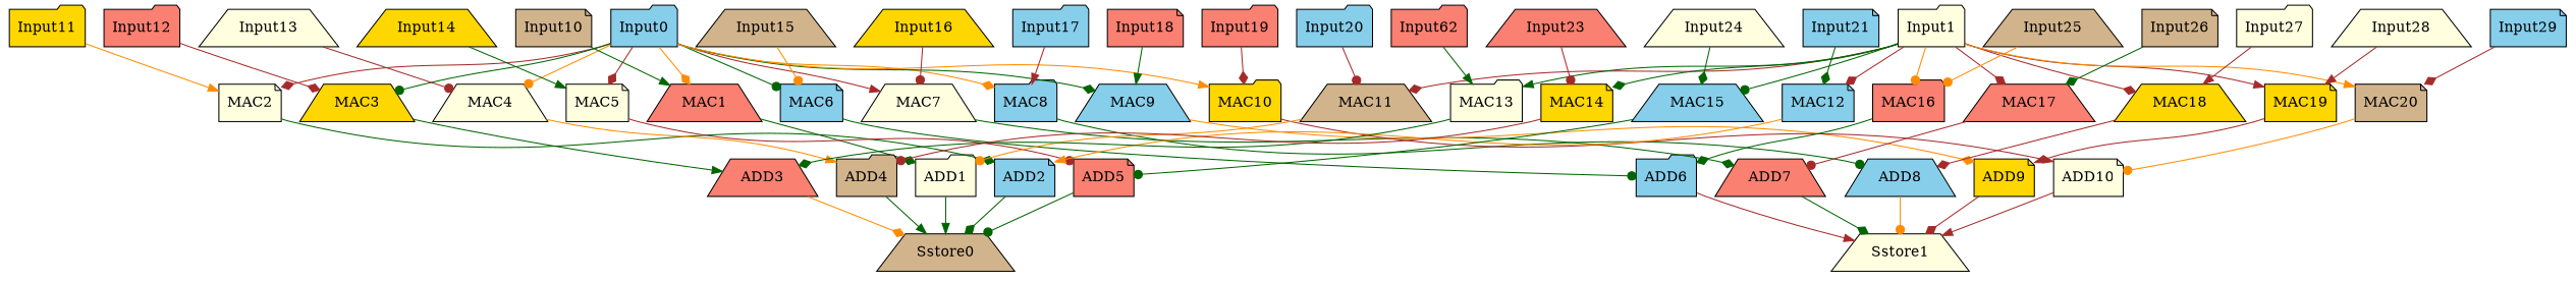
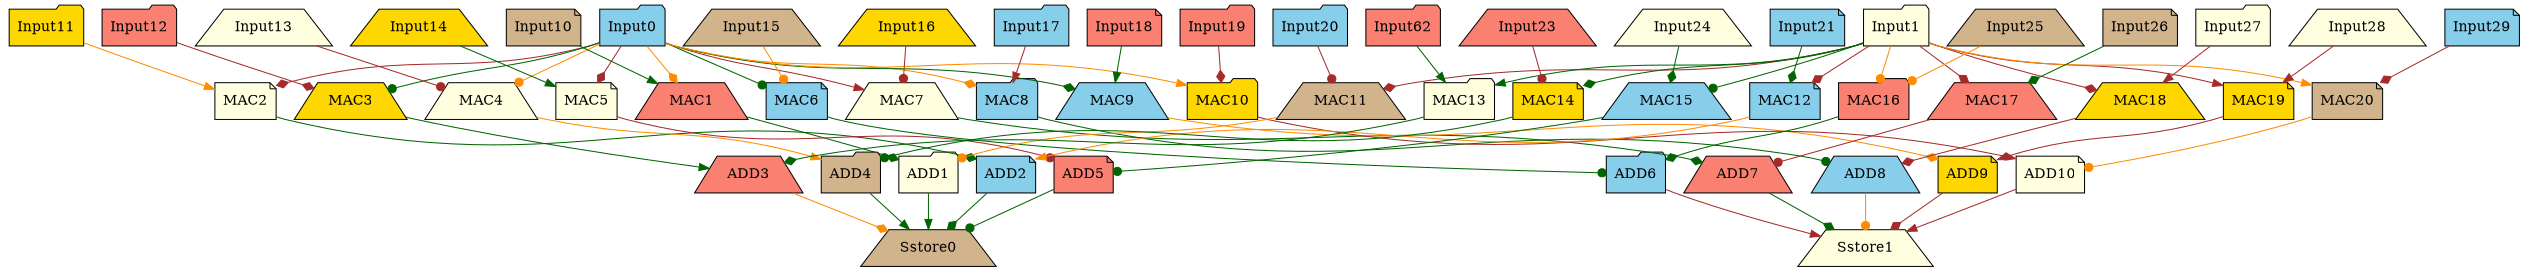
  digraph {
    node [fillcolor=skyblue opcode=input shape=trapezium style=filled]
    edge [arrowhead=diamond color=darkgreen operand=1]
    Input0 [offset="0, 0" pattern="2, 2048" ref_name=A0 shape=folder]
    MAC1 [acc_first=1 acc_params="0, 2048, 1, 1" fillcolor=salmon opcode=mac]
    MAC2 [acc_first=1 acc_params="0, 2048, 1, 1" fillcolor=lightyellow opcode=mac shape=note]
    MAC3 [acc_first=1 acc_params="0, 2048, 1, 1" fillcolor=gold opcode=mac]
    MAC4 [acc_first=1 acc_params="0, 2048, 1, 1" fillcolor=lightyellow opcode=mac]
    MAC5 [acc_first=1 acc_params="0, 2048, 1, 1" fillcolor=lightyellow opcode=mac shape=note]
    MAC6 [acc_first=1 acc_params="0, 2048, 1, 1" opcode=mac shape=note]
    MAC7 [acc_first=1 acc_params="0, 2048, 1, 1" fillcolor=lightyellow opcode=mac]
    MAC8 [acc_first=1 acc_params="0, 2048, 1, 1" opcode=mac shape=folder]
    MAC9 [acc_first=1 acc_params="0, 2048, 1, 1" opcode=mac]
    MAC10 [acc_first=1 acc_params="0, 2048, 1, 1" fillcolor=gold opcode=mac shape=folder]
    ADD1 [fillcolor=lightyellow opcode=add shape=folder]
    ADD2 [opcode=add shape=note]
    ADD3 [fillcolor=salmon opcode=add]
    ADD4 [fillcolor=tan opcode=add shape=folder]
    ADD5 [fillcolor=salmon opcode=add shape=note]
    ADD6 [opcode=add shape=folder]
    ADD7 [fillcolor=salmon opcode=add]
    ADD8 [opcode=add]
    ADD9 [fillcolor=gold opcode=add shape=note]
    ADD10 [fillcolor=lightyellow opcode=add shape=note]
    Input1 [fillcolor=lightyellow offset="0, 0" pattern="2, 2048" ref_name=A1 shape=folder]
    MAC11 [acc_first=1 acc_params="0, 2048, 1, 1" fillcolor=tan opcode=mac]
    MAC12 [acc_first=1 acc_params="0, 2048, 1, 1" opcode=mac shape=note]
    MAC13 [acc_first=1 acc_params="0, 2048, 1, 1" fillcolor=lightyellow opcode=mac shape=folder]
    MAC14 [acc_first=1 acc_params="0, 2048, 1, 1" fillcolor=gold opcode=mac shape=note]
    MAC15 [acc_first=1 acc_params="0, 2048, 1, 1" opcode=mac]
    MAC16 [acc_first=1 acc_params="0, 2048, 1, 1" fillcolor=salmon opcode=mac shape=folder]
    MAC17 [acc_first=1 acc_params="0, 2048, 1, 1" fillcolor=salmon opcode=mac]
    MAC18 [acc_first=1 acc_params="0, 2048, 1, 1" fillcolor=gold opcode=mac]
    MAC19 [acc_first=1 acc_params="0, 2048, 1, 1" fillcolor=gold opcode=mac shape=note]
    MAC20 [acc_first=1 acc_params="0, 2048, 1, 1" fillcolor=tan opcode=mac shape=note]
    Input10 [fillcolor=tan offset="0, 0" pattern="2, 2048" ref_name=B0 shape=note]
    Input11 [fillcolor=gold offset="0, 0" pattern="2, 2048" ref_name=B1 shape=folder]
    Input12 [fillcolor=salmon offset="0, 0" pattern="2, 2048" ref_name=B2 shape=folder]
    Input13 [fillcolor=lightyellow offset="0, 0" pattern="2, 2048" ref_name=B3]
    Input14 [fillcolor=gold offset="0, 0" pattern="2, 2048" ref_name=B4]
    Input15 [fillcolor=tan offset="0, 0" pattern="2, 2048" ref_name=B5]
    Input16 [fillcolor=gold offset="0, 0" pattern="2, 2048" ref_name=B6]
    Input17 [offset="0, 0" pattern="2, 2048" ref_name=B7 shape=folder]
    Input18 [fillcolor=salmon offset="0, 0" pattern="2, 2048" ref_name=B8 shape=note]
    Input19 [fillcolor=salmon offset="0, 0" pattern="2, 2048" ref_name=B9 shape=folder]
    Input20 [offset="0, 0" pattern="2, 2048" ref_name=C0 shape=folder]
    Input21 [offset="0, 0" pattern="2, 2048" ref_name=C1 shape=note]
    n45 [fillcolor=salmon label=Input62 offset="0, 0" pattern="2, 2048" ref_name=C2 shape=folder]
    Input23 [fillcolor=salmon offset="0, 0" pattern="2, 2048" ref_name=C3]
    Input24 [fillcolor=lightyellow offset="0, 0" pattern="2, 2048" ref_name=C4]
    Input25 [fillcolor=tan offset="0, 0" pattern="2, 2048" ref_name=C5]
    Input26 [fillcolor=tan offset="0, 0" pattern="2, 2048" ref_name=C6 shape=note]
    Input27 [fillcolor=lightyellow offset="0, 0" pattern="2, 2048" ref_name=C7 shape=folder]
    Input28 [fillcolor=lightyellow offset="0, 0" pattern="2, 2048" ref_name=C8]
    Input29 [offset="0, 0" pattern="2, 2048" ref_name=C9 shape=note]
    Sstore0 [fillcolor=tan offset="0, 0" opcode=sstore pattern="2, 5" ref_name=D0 serial="0, 2048, 5, 0"]
    Sstore1 [fillcolor=lightyellow offset="0, 0" opcode=sstore pattern="2, 5" ref_name=D1 serial="0, 2048, 5, 0"]
    Input0 -> MAC1 [color=darkorange]
    Input0 -> MAC2 [color=brown]
    Input0 -> MAC3 [arrowhead=dot]
    Input0 -> MAC4 [arrowhead=dot color=darkorange]
    Input0 -> MAC5 [color=brown]
    Input0 -> MAC6 [arrowhead=dot]
    Input0 -> MAC7 [arrowhead=normal color=brown]
    Input0 -> MAC8 [color=darkorange]
    Input0 -> MAC9
    Input0 -> MAC10 [arrowhead=normal color=darkorange]
    MAC1 -> ADD1 [operand=0]
    MAC2 -> ADD2 [operand=0]
    MAC3 -> ADD3 [arrowhead=normal operand=0]
    MAC4 -> ADD4 [arrowhead=normal color=darkorange operand=0]
    MAC5 -> ADD5 [arrowhead=dot color=brown operand=0]
    MAC6 -> ADD6 [arrowhead=dot operand=0]
    MAC7 -> ADD7 [operand=0]
    MAC8 -> ADD8 [arrowhead=dot operand=0]
    MAC9 -> ADD9 [color=darkorange operand=0]
    MAC10 -> ADD10 [arrowhead=normal color=brown operand=0]
    ADD1 -> Sstore0 [arrowhead=normal operand=0]
    ADD2 -> Sstore0
    ADD3 -> Sstore0 [color=darkorange operand=2]
    ADD4 -> Sstore0 [arrowhead=normal operand=3]
    ADD5 -> Sstore0 [arrowhead=dot operand=4]
    ADD6 -> Sstore1 [arrowhead=normal color=brown operand=0]
    ADD7 -> Sstore1
    ADD8 -> Sstore1 [arrowhead=dot color=darkorange operand=2]
    ADD9 -> Sstore1 [color=brown operand=3]
    ADD10 -> Sstore1 [arrowhead=normal color=brown operand=4]
    Input1 -> MAC11 [color=brown]
    Input1 -> MAC12 [color=brown]
    Input1 -> MAC13 [arrowhead=normal]
    Input1 -> MAC14
    Input1 -> MAC15 [arrowhead=dot]
    Input1 -> MAC16 [arrowhead=dot color=darkorange]
    Input1 -> MAC17 [color=brown]
    Input1 -> MAC18 [color=brown]
    Input1 -> MAC19 [arrowhead=normal color=brown]
    Input1 -> MAC20 [arrowhead=normal color=darkorange]
    MAC11 -> ADD1 [arrowhead=dot color=darkorange]
    MAC12 -> ADD2 [arrowhead=normal color=darkorange]
    MAC13 -> ADD3
-   MAC14 -> ADD4 [arrowhead=dot color=brown]
+   MAC14 -> ADD4 [arrowhead=dot]
    MAC15 -> ADD5 [arrowhead=dot]
    MAC16 -> ADD6
    MAC17 -> ADD7 [arrowhead=dot color=brown]
    MAC18 -> ADD8 [color=brown]
    MAC19 -> ADD9 [arrowhead=normal color=brown]
    MAC20 -> ADD10 [arrowhead=dot color=darkorange]
    Input10 -> MAC1 [arrowhead=normal operand=0]
    Input11 -> MAC2 [arrowhead=normal color=darkorange operand=0]
    Input12 -> MAC3 [color=brown operand=0]
    Input13 -> MAC4 [arrowhead=dot color=brown operand=0]
    Input14 -> MAC5 [arrowhead=normal operand=0]
    Input15 -> MAC6 [arrowhead=dot color=darkorange operand=0]
    Input16 -> MAC7 [arrowhead=dot color=brown operand=0]
    Input17 -> MAC8 [arrowhead=normal color=brown operand=0]
    Input18 -> MAC9 [arrowhead=normal operand=0]
    Input19 -> MAC10 [color=brown operand=0]
    Input20 -> MAC11 [arrowhead=dot color=brown operand=0]
    Input21 -> MAC12 [operand=0]
    n45 -> MAC13 [arrowhead=normal operand=0]
    Input23 -> MAC14 [arrowhead=dot color=brown operand=0]
    Input24 -> MAC15 [operand=0]
    Input25 -> MAC16 [arrowhead=dot color=darkorange operand=0]
    Input26 -> MAC17 [operand=0]
    Input27 -> MAC18 [arrowhead=normal color=brown operand=0]
    Input28 -> MAC19 [arrowhead=normal color=brown operand=0]
    Input29 -> MAC20 [color=brown operand=0]
  }
